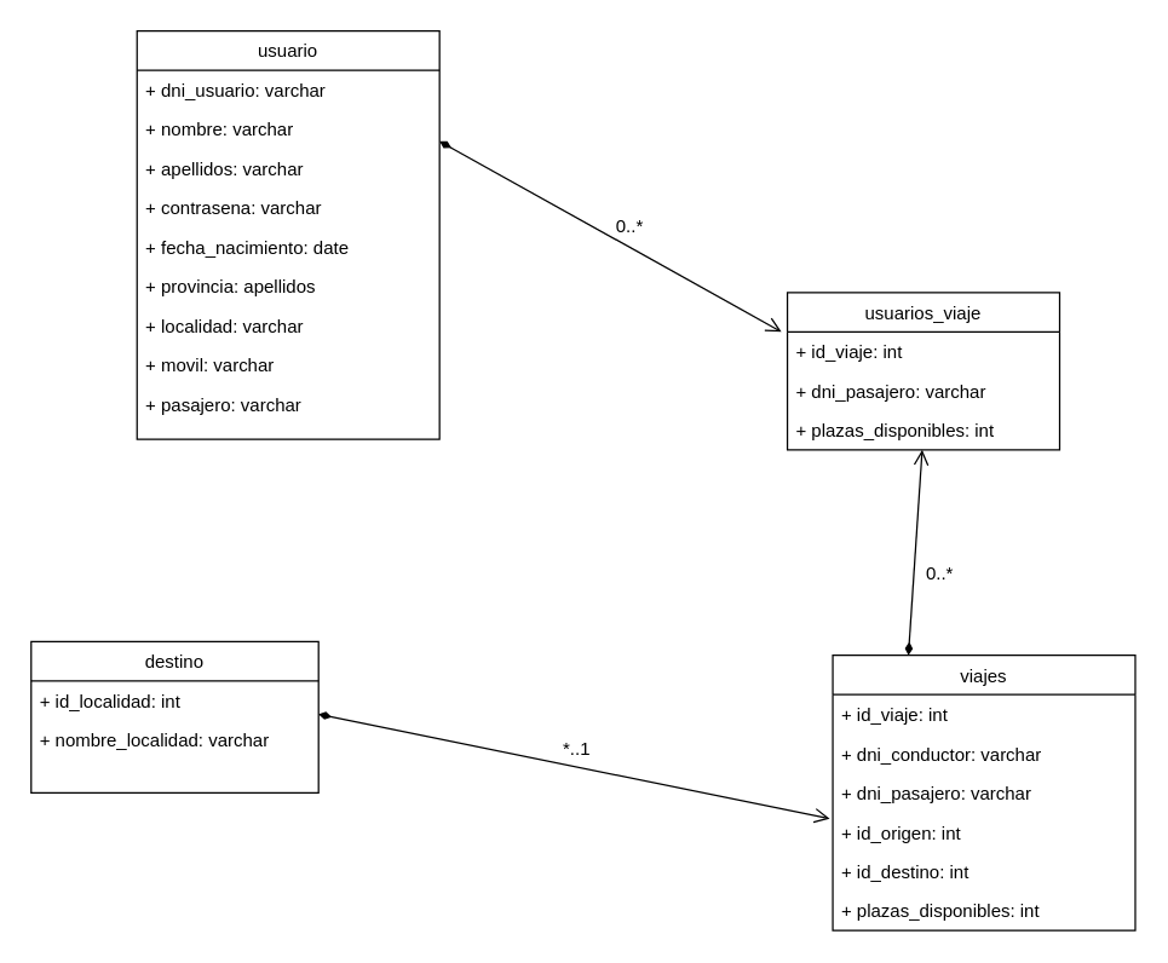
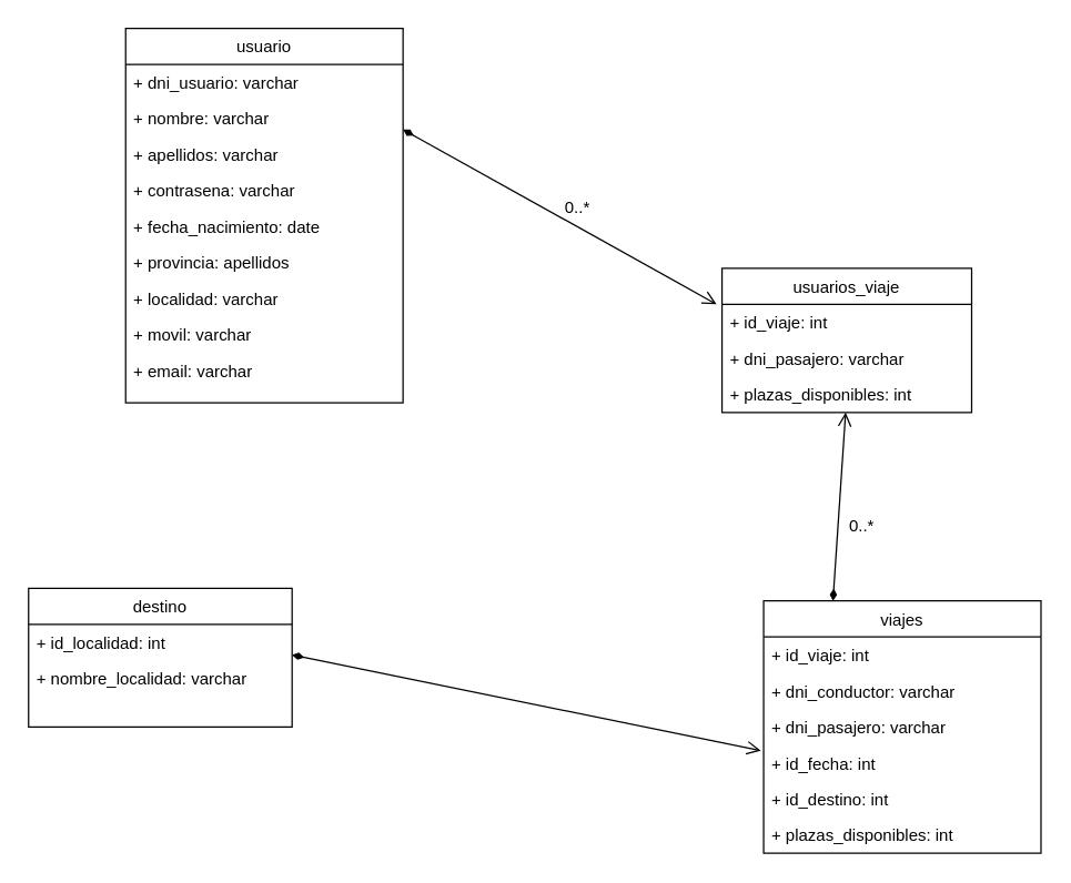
  <mxCell id="0" />
  <mxCell id="1" parent="0" />
  <mxCell id="2" value="destino" style="swimlane;fontStyle=0;childLayout=stackLayout;horizontal=1;startSize=26;fillColor=none;horizontalStack=0;resizeParent=1;resizeParentMax=0;resizeLast=0;collapsible=1;marginBottom=0;" vertex="1" parent="1"><mxGeometry x="20" y="424" width="190" height="100" as="geometry" /></mxCell>
  <mxCell id="3" value="+ id_localidad: int&#10;&#10;" style="text;strokeColor=none;fillColor=none;align=left;verticalAlign=top;spacingLeft=4;spacingRight=4;overflow=hidden;rotatable=0;points=[[0,0.5],[1,0.5]];portConstraint=eastwest;" vertex="1" parent="2"><mxGeometry y="26" width="190" height="26" as="geometry" /></mxCell>
  <mxCell id="4" value="+ nombre_localidad: varchar" style="text;strokeColor=none;fillColor=none;align=left;verticalAlign=top;spacingLeft=4;spacingRight=4;overflow=hidden;rotatable=0;points=[[0,0.5],[1,0.5]];portConstraint=eastwest;" vertex="1" parent="2"><mxGeometry y="52" width="190" height="48" as="geometry" /></mxCell>
  <mxCell id="5" value="usuario" style="swimlane;fontStyle=0;childLayout=stackLayout;horizontal=1;startSize=26;fillColor=none;horizontalStack=0;resizeParent=1;resizeParentMax=0;resizeLast=0;collapsible=1;marginBottom=0;" vertex="1" parent="1"><mxGeometry x="90" y="20" width="200" height="270" as="geometry" /></mxCell>
  <mxCell id="6" value="+ dni_usuario: varchar" style="text;strokeColor=none;fillColor=none;align=left;verticalAlign=top;spacingLeft=4;spacingRight=4;overflow=hidden;rotatable=0;points=[[0,0.5],[1,0.5]];portConstraint=eastwest;" vertex="1" parent="5"><mxGeometry y="26" width="200" height="26" as="geometry" /></mxCell>
  <mxCell id="7" value="+ nombre: varchar" style="text;strokeColor=none;fillColor=none;align=left;verticalAlign=top;spacingLeft=4;spacingRight=4;overflow=hidden;rotatable=0;points=[[0,0.5],[1,0.5]];portConstraint=eastwest;" vertex="1" parent="5"><mxGeometry y="52" width="200" height="26" as="geometry" /></mxCell>
  <mxCell id="8" value="+ apellidos: varchar" style="text;strokeColor=none;fillColor=none;align=left;verticalAlign=top;spacingLeft=4;spacingRight=4;overflow=hidden;rotatable=0;points=[[0,0.5],[1,0.5]];portConstraint=eastwest;" vertex="1" parent="5"><mxGeometry y="78" width="200" height="26" as="geometry" /></mxCell>
  <mxCell id="9" value="+ contrasena: varchar" style="text;strokeColor=none;fillColor=none;align=left;verticalAlign=top;spacingLeft=4;spacingRight=4;overflow=hidden;rotatable=0;points=[[0,0.5],[1,0.5]];portConstraint=eastwest;" vertex="1" parent="5"><mxGeometry y="104" width="200" height="26" as="geometry" /></mxCell>
  <mxCell id="10" value="+ fecha_nacimiento: date" style="text;strokeColor=none;fillColor=none;align=left;verticalAlign=top;spacingLeft=4;spacingRight=4;overflow=hidden;rotatable=0;points=[[0,0.5],[1,0.5]];portConstraint=eastwest;" vertex="1" parent="5"><mxGeometry y="130" width="200" height="26" as="geometry" /></mxCell>
  <mxCell id="11" value="+ provincia: apellidos" style="text;strokeColor=none;fillColor=none;align=left;verticalAlign=top;spacingLeft=4;spacingRight=4;overflow=hidden;rotatable=0;points=[[0,0.5],[1,0.5]];portConstraint=eastwest;" vertex="1" parent="5"><mxGeometry y="156" width="200" height="26" as="geometry" /></mxCell>
  <mxCell id="12" value="+ localidad: varchar" style="text;strokeColor=none;fillColor=none;align=left;verticalAlign=top;spacingLeft=4;spacingRight=4;overflow=hidden;rotatable=0;points=[[0,0.5],[1,0.5]];portConstraint=eastwest;" vertex="1" parent="5"><mxGeometry y="182" width="200" height="26" as="geometry" /></mxCell>
  <mxCell id="13" value="+ movil: varchar" style="text;strokeColor=none;fillColor=none;align=left;verticalAlign=top;spacingLeft=4;spacingRight=4;overflow=hidden;rotatable=0;points=[[0,0.5],[1,0.5]];portConstraint=eastwest;" vertex="1" parent="5"><mxGeometry y="208" width="200" height="26" as="geometry" /></mxCell>
- <mxCell id="14" value="+ pasajero: varchar&#10;&#10;&#10;" style="text;strokeColor=none;fillColor=none;align=left;verticalAlign=top;spacingLeft=4;spacingRight=4;overflow=hidden;rotatable=0;points=[[0,0.5],[1,0.5]];portConstraint=eastwest;" vertex="1" parent="5"><mxGeometry y="234" width="200" height="36" as="geometry" /></mxCell>
+ <mxCell id="14" value="+ email: varchar&#10;&#10;&#10;" style="text;strokeColor=none;fillColor=none;align=left;verticalAlign=top;spacingLeft=4;spacingRight=4;overflow=hidden;rotatable=0;points=[[0,0.5],[1,0.5]];portConstraint=eastwest;" vertex="1" parent="5"><mxGeometry y="234" width="200" height="36" as="geometry" /></mxCell>
  <mxCell id="15" value="viajes" style="swimlane;fontStyle=0;childLayout=stackLayout;horizontal=1;startSize=26;fillColor=none;horizontalStack=0;resizeParent=1;resizeParentMax=0;resizeLast=0;collapsible=1;marginBottom=0;" vertex="1" parent="1"><mxGeometry x="550" y="433" width="200" height="182" as="geometry" /></mxCell>
  <mxCell id="16" value="+ id_viaje: int" style="text;strokeColor=none;fillColor=none;align=left;verticalAlign=top;spacingLeft=4;spacingRight=4;overflow=hidden;rotatable=0;points=[[0,0.5],[1,0.5]];portConstraint=eastwest;" vertex="1" parent="15"><mxGeometry y="26" width="200" height="26" as="geometry" /></mxCell>
  <mxCell id="17" value="+ dni_conductor: varchar" style="text;strokeColor=none;fillColor=none;align=left;verticalAlign=top;spacingLeft=4;spacingRight=4;overflow=hidden;rotatable=0;points=[[0,0.5],[1,0.5]];portConstraint=eastwest;" vertex="1" parent="15"><mxGeometry y="52" width="200" height="26" as="geometry" /></mxCell>
  <mxCell id="18" value="+ dni_pasajero: varchar" style="text;strokeColor=none;fillColor=none;align=left;verticalAlign=top;spacingLeft=4;spacingRight=4;overflow=hidden;rotatable=0;points=[[0,0.5],[1,0.5]];portConstraint=eastwest;" vertex="1" parent="15"><mxGeometry y="78" width="200" height="26" as="geometry" /></mxCell>
- <mxCell id="19" value="+ id_origen: int" style="text;strokeColor=none;fillColor=none;align=left;verticalAlign=top;spacingLeft=4;spacingRight=4;overflow=hidden;rotatable=0;points=[[0,0.5],[1,0.5]];portConstraint=eastwest;" vertex="1" parent="15"><mxGeometry y="104" width="200" height="26" as="geometry" /></mxCell>
+ <mxCell id="19" value="+ id_fecha: int" style="text;strokeColor=none;fillColor=none;align=left;verticalAlign=top;spacingLeft=4;spacingRight=4;overflow=hidden;rotatable=0;points=[[0,0.5],[1,0.5]];portConstraint=eastwest;" vertex="1" parent="15"><mxGeometry y="104" width="200" height="26" as="geometry" /></mxCell>
  <mxCell id="20" value="+ id_destino: int" style="text;strokeColor=none;fillColor=none;align=left;verticalAlign=top;spacingLeft=4;spacingRight=4;overflow=hidden;rotatable=0;points=[[0,0.5],[1,0.5]];portConstraint=eastwest;" vertex="1" parent="15"><mxGeometry y="130" width="200" height="26" as="geometry" /></mxCell>
  <mxCell id="21" value="+ plazas_disponibles: int" style="text;strokeColor=none;fillColor=none;align=left;verticalAlign=top;spacingLeft=4;spacingRight=4;overflow=hidden;rotatable=0;points=[[0,0.5],[1,0.5]];portConstraint=eastwest;" vertex="1" parent="15"><mxGeometry y="156" width="200" height="26" as="geometry" /></mxCell>
  <mxCell id="22" value="" style="endArrow=open;startArrow=diamondThin;endFill=0;startFill=1;endSize=8;html=1;entryX=-0.01;entryY=0.154;entryDx=0;entryDy=0;entryPerimeter=0;" edge="1" parent="1" target="19"><mxGeometry width="160" relative="1" as="geometry"><mxPoint x="210" y="472" as="sourcePoint" /><mxPoint x="373" y="471.5" as="targetPoint" /></mxGeometry></mxCell>
- <mxCell id="23" value="*..1" style="text;html=1;resizable=0;points=[];autosize=1;align=left;verticalAlign=top;spacingTop=-4;" vertex="1" parent="1"><mxGeometry x="370" y="485" width="30" height="20" as="geometry" /></mxCell>
  <mxCell id="24" value="usuarios_viaje" style="swimlane;fontStyle=0;childLayout=stackLayout;horizontal=1;startSize=26;fillColor=none;horizontalStack=0;resizeParent=1;resizeParentMax=0;resizeLast=0;collapsible=1;marginBottom=0;" vertex="1" parent="1"><mxGeometry x="520" y="193" width="180" height="104" as="geometry" /></mxCell>
  <mxCell id="25" value="+ id_viaje: int" style="text;strokeColor=none;fillColor=none;align=left;verticalAlign=top;spacingLeft=4;spacingRight=4;overflow=hidden;rotatable=0;points=[[0,0.5],[1,0.5]];portConstraint=eastwest;" vertex="1" parent="24"><mxGeometry y="26" width="180" height="26" as="geometry" /></mxCell>
  <mxCell id="26" value="+ dni_pasajero: varchar" style="text;strokeColor=none;fillColor=none;align=left;verticalAlign=top;spacingLeft=4;spacingRight=4;overflow=hidden;rotatable=0;points=[[0,0.5],[1,0.5]];portConstraint=eastwest;" vertex="1" parent="24"><mxGeometry y="52" width="180" height="26" as="geometry" /></mxCell>
  <mxCell id="27" value="+ plazas_disponibles: int" style="text;strokeColor=none;fillColor=none;align=left;verticalAlign=top;spacingLeft=4;spacingRight=4;overflow=hidden;rotatable=0;points=[[0,0.5],[1,0.5]];portConstraint=eastwest;" vertex="1" parent="24"><mxGeometry y="78" width="180" height="26" as="geometry" /></mxCell>
  <mxCell id="28" value="" style="endArrow=open;startArrow=diamondThin;endFill=0;startFill=1;endSize=8;html=1;entryX=-0.022;entryY=0;entryDx=0;entryDy=0;entryPerimeter=0;" edge="1" parent="1" target="25"><mxGeometry width="160" relative="1" as="geometry"><mxPoint x="290" y="93" as="sourcePoint" /><mxPoint x="450" y="93" as="targetPoint" /></mxGeometry></mxCell>
  <mxCell id="29" value="" style="endArrow=open;startArrow=diamondThin;endFill=0;startFill=1;endSize=8;html=1;exitX=0.25;exitY=0;exitDx=0;exitDy=0;" edge="1" parent="1" source="15" target="27"><mxGeometry width="160" relative="1" as="geometry"><mxPoint x="580" y="373" as="sourcePoint" /><mxPoint x="740" y="373" as="targetPoint" /></mxGeometry></mxCell>
  <mxCell id="30" value="0..*" style="text;html=1;resizable=0;points=[];autosize=1;align=left;verticalAlign=top;spacingTop=-4;" vertex="1" parent="1"><mxGeometry x="405" y="140" width="30" height="20" as="geometry" /></mxCell>
  <mxCell id="31" value="0..*" style="text;html=1;resizable=0;points=[];autosize=1;align=left;verticalAlign=top;spacingTop=-4;" vertex="1" parent="1"><mxGeometry x="610" y="369" width="30" height="20" as="geometry" /></mxCell>
